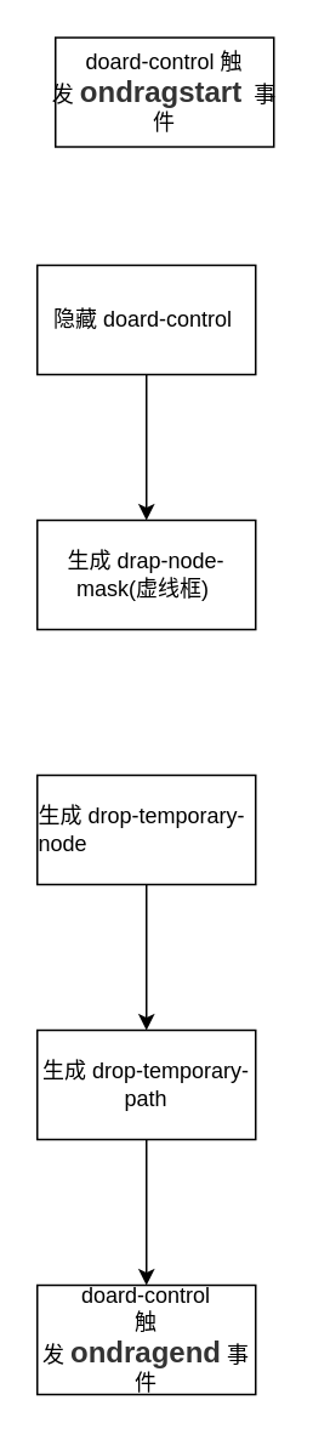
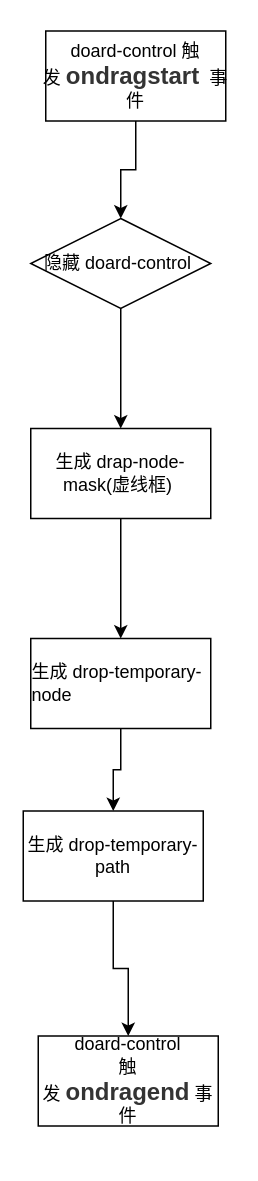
  <mxCell id="0" />
  <mxCell id="1" parent="0" />
+ <mxCell id="2" value="" style="edgeStyle=orthogonalEdgeStyle;rounded=0;orthogonalLoop=1;jettySize=auto;html=1;" edge="1" parent="1" source="3" target="5"><mxGeometry relative="1" as="geometry" /></mxCell>
  <mxCell id="3" value="doard-control 触发&amp;nbsp;&lt;span style=&quot;color: rgb(51 , 51 , 51) ; font-family: &amp;#34;arial&amp;#34; ; font-size: medium ; font-weight: 700 ; text-align: justify ; background-color: rgb(255 , 255 , 255)&quot;&gt;ondragstart&lt;/span&gt;&amp;nbsp;&amp;nbsp;事件" style="rounded=0;whiteSpace=wrap;html=1;" vertex="1" parent="1"><mxGeometry x="30" y="20" width="120" height="60" as="geometry" /></mxCell>
  <mxCell id="4" value="" style="edgeStyle=orthogonalEdgeStyle;rounded=0;orthogonalLoop=1;jettySize=auto;html=1;" edge="1" parent="1" source="5" target="7"><mxGeometry relative="1" as="geometry" /></mxCell>
- <mxCell id="5" value="隐藏 doard-control&amp;nbsp;" style="whiteSpace=wrap;html=1;rounded=0;" vertex="1" parent="1"><mxGeometry x="20" y="145" width="120" height="60" as="geometry" /></mxCell>
+ <mxCell id="5" value="隐藏 doard-control&amp;nbsp;" style="rhombus;whiteSpace=wrap;html=1;" vertex="1" parent="1"><mxGeometry x="20" y="145" width="120" height="60" as="geometry" /></mxCell>
+ <mxCell id="6" value="" style="edgeStyle=orthogonalEdgeStyle;rounded=0;orthogonalLoop=1;jettySize=auto;html=1;" edge="1" parent="1" source="7" target="9"><mxGeometry relative="1" as="geometry" /></mxCell>
  <mxCell id="7" value="生成 drap-node-mask(虚线框)&amp;nbsp;" style="whiteSpace=wrap;html=1;rounded=0;" vertex="1" parent="1"><mxGeometry x="20" y="285" width="120" height="60" as="geometry" /></mxCell>
  <mxCell id="8" value="" style="edgeStyle=orthogonalEdgeStyle;rounded=0;orthogonalLoop=1;jettySize=auto;html=1;" edge="1" parent="1" source="9" target="11"><mxGeometry relative="1" as="geometry" /></mxCell>
  <mxCell id="9" value="&lt;div style=&quot;text-align: left&quot;&gt;&lt;span&gt;生成 drop-temporary-node&lt;/span&gt;&lt;/div&gt;" style="whiteSpace=wrap;html=1;rounded=0;" vertex="1" parent="1"><mxGeometry x="20" y="425" width="120" height="60" as="geometry" /></mxCell>
  <mxCell id="10" value="" style="edgeStyle=orthogonalEdgeStyle;rounded=0;orthogonalLoop=1;jettySize=auto;html=1;" edge="1" parent="1" source="11" target="12"><mxGeometry relative="1" as="geometry" /></mxCell>
- <mxCell id="11" value="生成 drop-temporary-path" style="whiteSpace=wrap;html=1;rounded=0;" vertex="1" parent="1"><mxGeometry x="20" y="565" width="120" height="60" as="geometry" /></mxCell>
- <mxCell id="12" value="&amp;nbsp;doard-control&amp;nbsp;&lt;br&gt;触发&amp;nbsp;&lt;span style=&quot;color: rgb(51 , 51 , 51) ; font-family: &amp;#34;arial&amp;#34; ; font-size: medium ; font-weight: 700 ; text-align: justify ; background-color: rgb(255 , 255 , 255)&quot;&gt;ondragend&lt;/span&gt;&amp;nbsp;事件" style="whiteSpace=wrap;html=1;rounded=0;" vertex="1" parent="1"><mxGeometry x="20" y="705" width="120" height="60" as="geometry" /></mxCell>
+ <mxCell id="11" value="生成 drop-temporary-path" style="whiteSpace=wrap;html=1;rounded=0;" vertex="1" parent="1"><mxGeometry x="15" y="540" width="120" height="60" as="geometry" /></mxCell>
+ <mxCell id="12" value="&amp;nbsp;doard-control&amp;nbsp;&lt;br&gt;触发&amp;nbsp;&lt;span style=&quot;color: rgb(51 , 51 , 51) ; font-family: &amp;#34;arial&amp;#34; ; font-size: medium ; font-weight: 700 ; text-align: justify ; background-color: rgb(255 , 255 , 255)&quot;&gt;ondragend&lt;/span&gt;&amp;nbsp;事件" style="whiteSpace=wrap;html=1;rounded=0;" vertex="1" parent="1"><mxGeometry x="25" y="690" width="120" height="60" as="geometry" /></mxCell>
